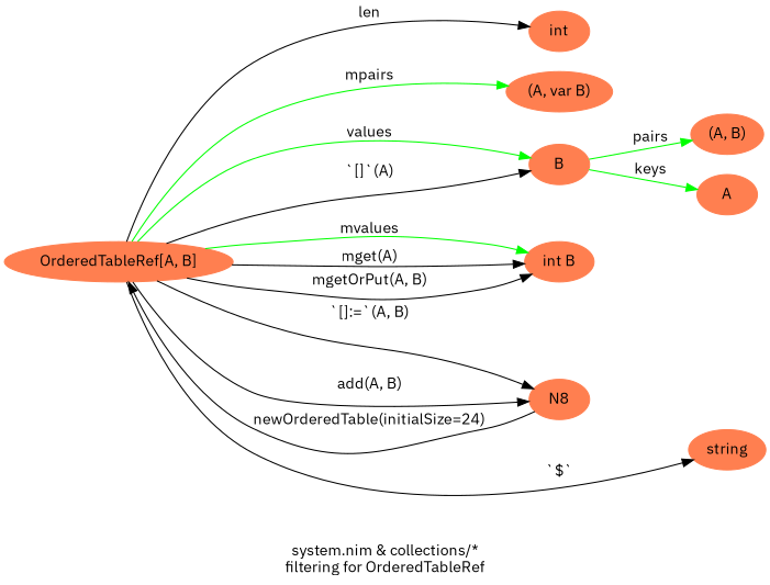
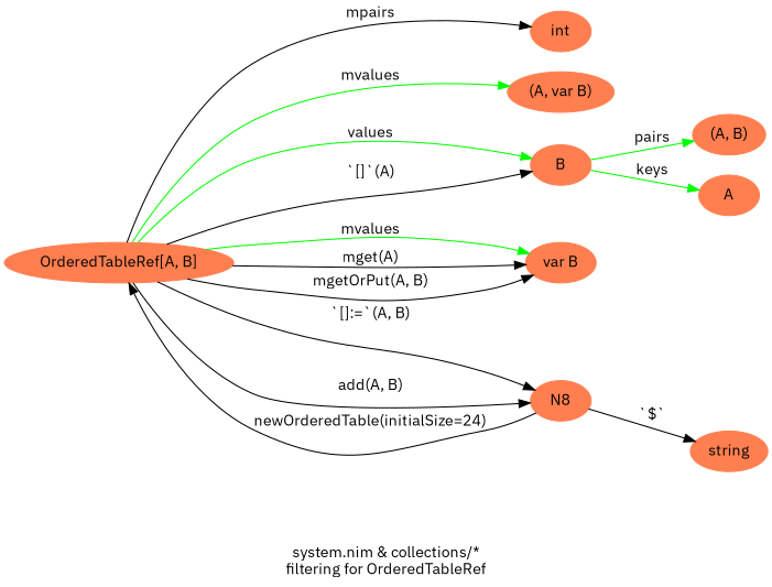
  digraph {
    fontname="IBM Plex Sans"
    label="system.nim & collections/*\nfiltering for OrderedTableRef"
    rankdir=LR
    node [color=coral fontname="IBM Plex Sans" style=filled]
    edge [fontname="IBM Plex Sans"]
    n1 [label="OrderedTableRef[A, B]"]
    n2 [label=int]
    n3 [label="(A, var B)"]
    n4 [label=B]
-   n5 [label="int B"]
+   n5 [label="var B"]
    N8
    n7 [label=string]
    n8 [label="(A, B)"]
    n9 [label=A]
-   n1 -> n2 [label=len]
-   n1 -> n3 [color=green label=mpairs]
+   n1 -> n2 [label=mpairs]
+   n1 -> n3 [color=green label=mvalues]
    n1 -> n4 [color=green label=values]
    n1 -> n4 [label="`[]`(A)"]
    n1 -> n5 [color=green label=mvalues]
    n1 -> n5 [label="mget(A)"]
    n1 -> n5 [label="mgetOrPut(A, B)"]
    n1 -> N8 [label="`[]:=`(A, B)"]
    n1 -> N8 [label="add(A, B)"]
-   n1 -> n7 [label="`$`"]
+   N8 -> n7 [label="`$`"]
    n4 -> n8 [color=green label=pairs]
    n4 -> n9 [color=green label=keys]
    N8 -> n1 [label="newOrderedTable(initialSize=24)"]
  }
